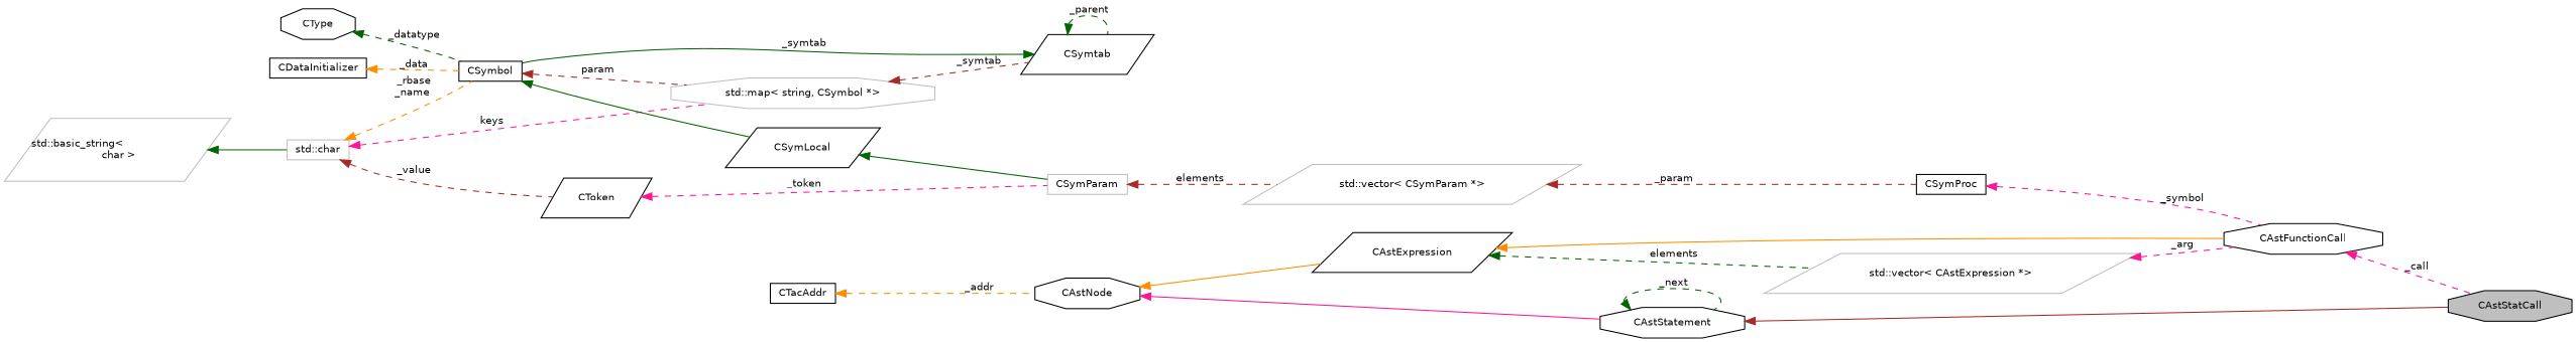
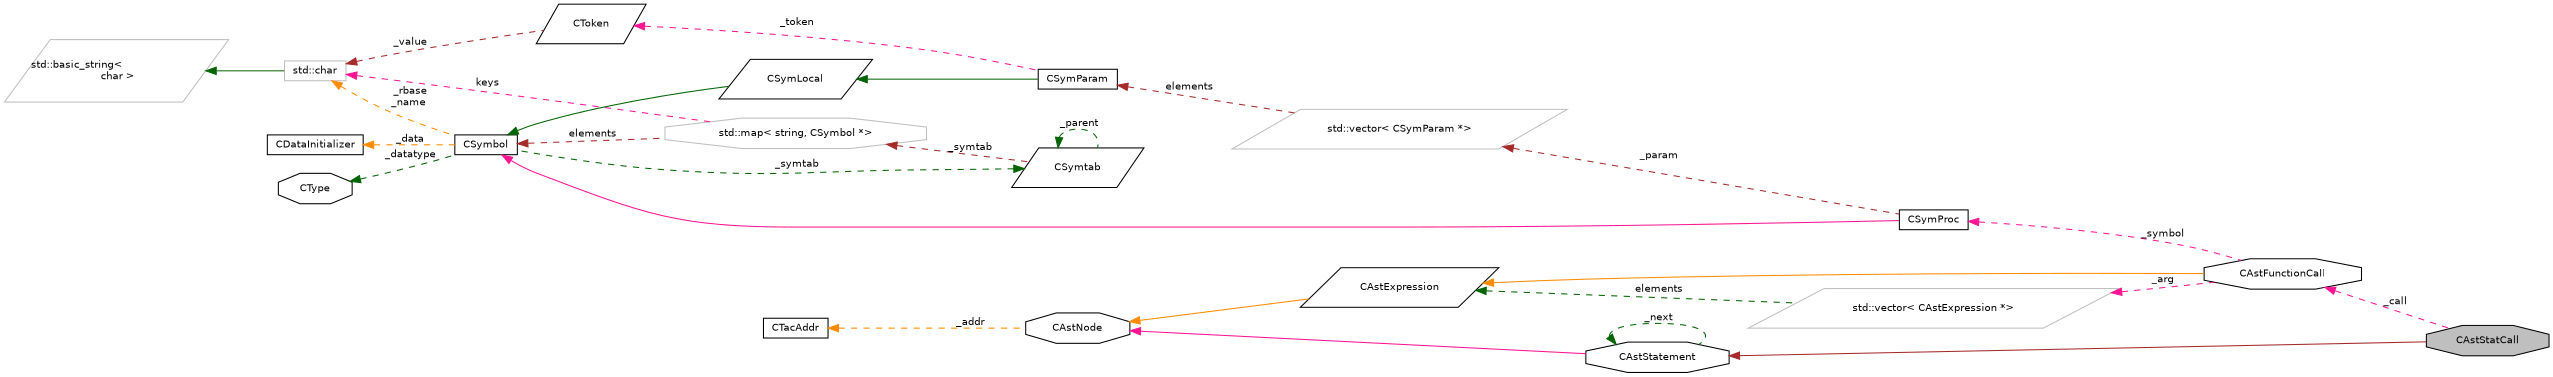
  digraph {
    rankdir=LR
    node [color=black fillcolor=white fontname=Helvetica fontsize=10 shape=parallelogram style=filled]
    edge [color=darkgreen dir=back fontname=Helvetica fontsize=10 labelfontname=Helvetica labelfontsize=10 style=dashed]
    n1 [fillcolor=grey75 fontcolor=black height=0.2 label=CAstStatCall shape=octagon width=0.4]
    n2 [height=0.2 label=CAstStatement shape=octagon width=0.4]
    n3 [height=0.2 label=CAstNode shape=octagon width=0.4]
    n4 [height=0.2 label=CAstExpression width=0.4]
    n5 [height=0.2 label=CAstFunctionCall shape=octagon width=0.4]
    n6 [color=grey75 height=0.2 label="std::vector\< CAstExpression *\>" width=0.4]
    n7 [height=0.2 label=CToken width=0.4]
-   n8 [color=grey75 height=0.2 label=CSymParam shape=box width=0.4]
+   n8 [height=0.2 label=CSymParam shape=box width=0.4]
    n9 [color=grey75 height=0.2 label="std::char" shape=box width=0.4]
    n10 [height=0.2 label=CSymbol shape=box width=0.4]
    n11 [color=grey75 height=0.2 label="std::map\< string, CSymbol *\>" shape=octagon width=0.4]
    n12 [height=0.2 label=CSymProc shape=box width=0.4]
    n13 [height=0.2 label=CSymLocal width=0.4]
    n14 [height=0.2 label=CSymtab width=0.4]
    n15 [color=grey75 height=0.2 label="std::basic_string\<\l char \>" width=0.4]
    n16 [height=0.2 label=CTacAddr shape=box width=0.4]
    n17 [height=0.2 label=CType shape=octagon width=0.4]
    n18 [height=0.2 label=CDataInitializer shape=box width=0.4]
    n19 [color=grey75 height=0.2 label="std::vector\< CSymParam *\>" width=0.4]
    n2 -> n1 [color=brown style=solid]
    n2 -> n2 [label=" _next"]
    n3 -> n2 [color=deeppink style=solid]
    n3 -> n4 [color=darkorange style=solid]
    n4 -> n5 [color=darkorange style=solid]
    n4 -> n6 [label=" elements"]
    n5 -> n1 [color=deeppink label=" _call"]
    n6 -> n5 [color=deeppink label=" _arg"]
    n7 -> n8 [color=deeppink label=" _token"]
    n8 -> n19 [color=brown label=" elements"]
    n9 -> n7 [color=brown label=" _value"]
    n9 -> n10 [color=darkorange label=" _rbase\n_name"]
    n9 -> n11 [color=deeppink label=" keys"]
-   n10 -> n11 [color=brown label=" param"]
+   n10 -> n11 [color=brown label=" elements"]
+   n10 -> n12 [color=deeppink style=solid]
    n10 -> n13 [style=solid]
    n11 -> n14 [color=brown label=" _symtab"]
    n12 -> n5 [color=deeppink label=" _symbol"]
    n13 -> n8 [style=solid]
-   n14 -> n10 [label=" _symtab" style=solid]
+   n14 -> n10 [label=" _symtab"]
    n14 -> n14 [label=" _parent"]
    n15 -> n9 [style=solid]
    n16 -> n3 [color=darkorange label=" _addr"]
    n17 -> n10 [label=" _datatype"]
    n18 -> n10 [color=darkorange label=" _data"]
    n19 -> n12 [color=brown label=" _param"]
  }
